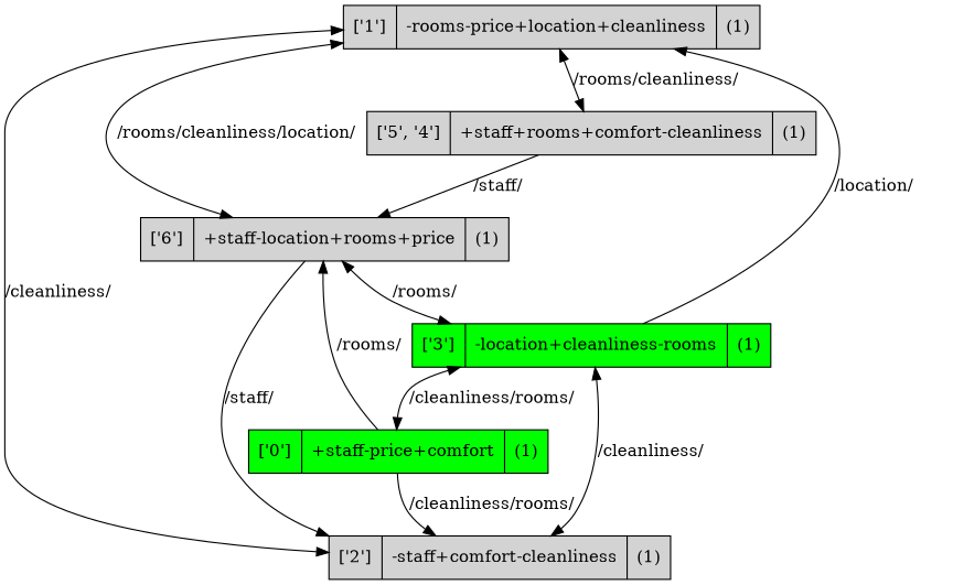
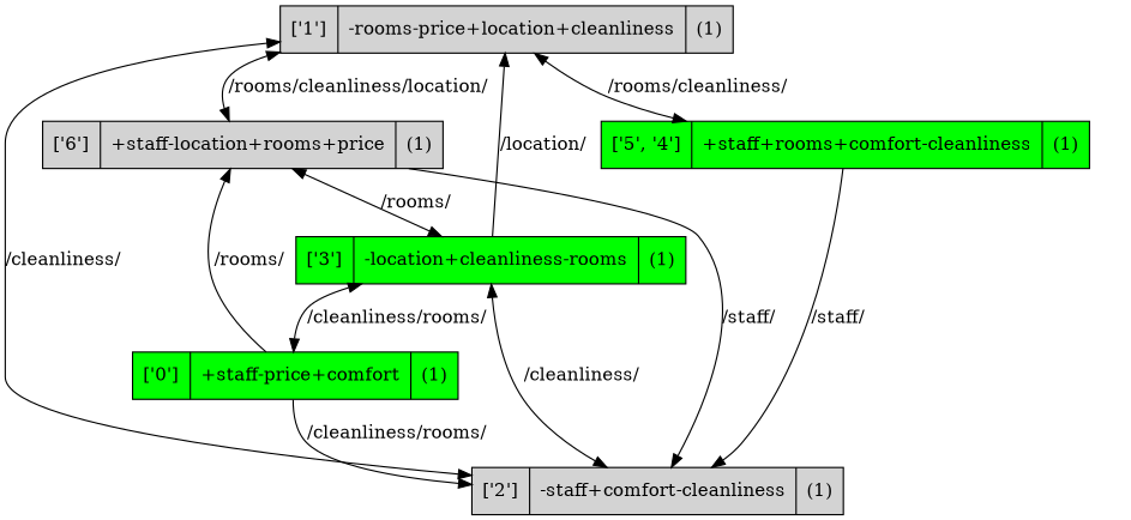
  strict digraph {
    node [fillcolor=lightgray shape=record style=filled]
    n1 [label="['1'] | -rooms-price+location+cleanliness| (1)"]
    n2 [label="['6'] | +staff-location+rooms+price| (1)"]
    n3 [label="['2'] | -staff+comfort-cleanliness| (1)"]
-   n4 [label="['5', '4'] | +staff+rooms+comfort-cleanliness| (1)"]
+   n4 [fillcolor=green label="['5', '4'] | +staff+rooms+comfort-cleanliness| (1)"]
    n5 [fillcolor=green label="['3'] | -location+cleanliness-rooms| (1)"]
    n6 [fillcolor=green label="['0'] | +staff-price+comfort| (1)"]
    n1 -> n2 [dir=both label="/rooms/cleanliness/location/"]
    n1 -> n3 [dir=both label="/cleanliness/"]
    n1 -> n4 [dir=both label="/rooms/cleanliness/"]
    n2 -> n1 [color=transparent]
    n2 -> n3 [label="/staff/"]
    n2 -> n5 [color=transparent]
    n3 -> n1 [color=transparent]
    n3 -> n5 [dir=both label="/cleanliness/"]
    n4 -> n1 [color=transparent]
-   n4 -> n2 [label="/staff/"]
+   n4 -> n3 [label="/staff/"]
    n4 -> n5 [color=transparent]
    n5 -> n1 [label="/location/"]
    n5 -> n2 [dir=both label="/rooms/"]
    n5 -> n3 [color=transparent]
    n5 -> n6 [dir=both label="/cleanliness/rooms/"]
    n6 -> n2 [label="/rooms/"]
    n6 -> n3 [label="/cleanliness/rooms/"]
  }
